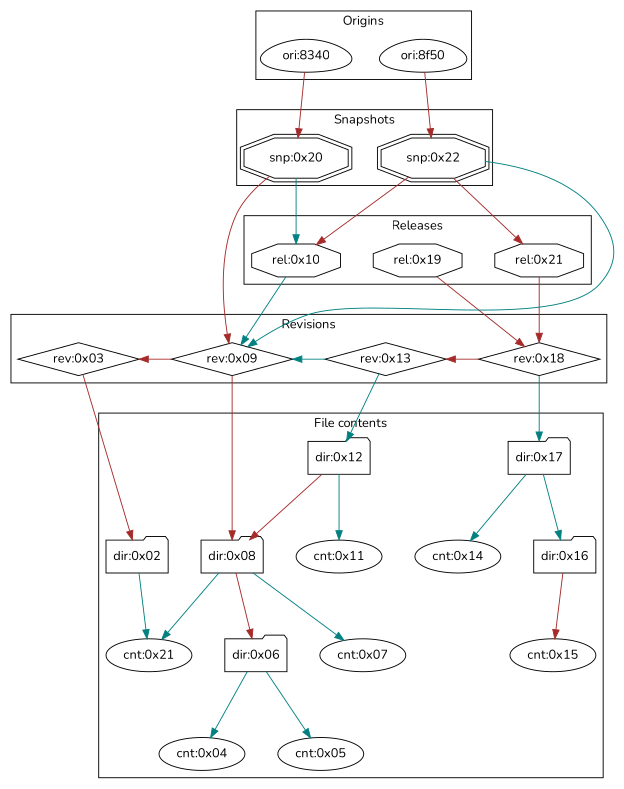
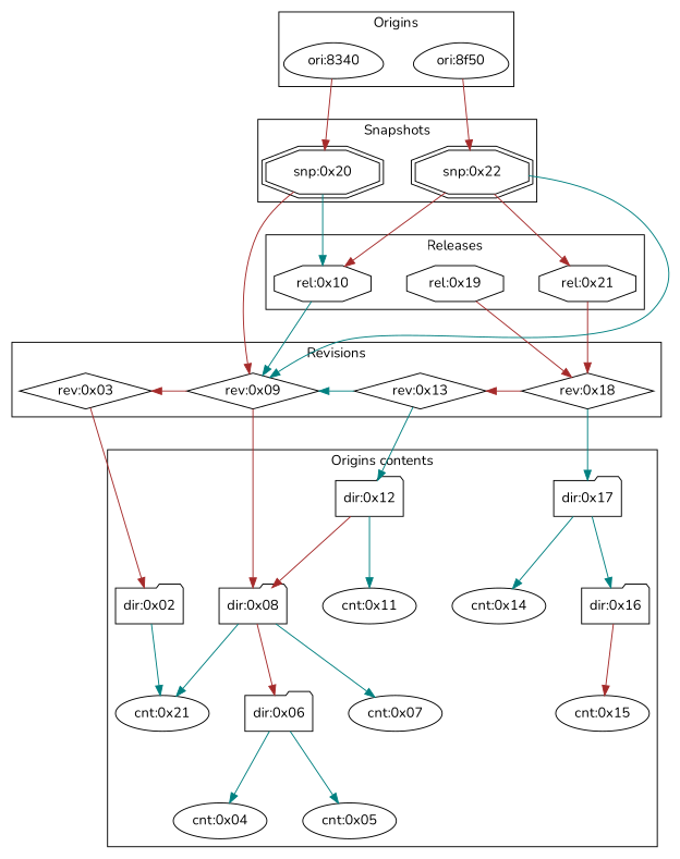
  digraph {
    fontname=Nunito
    nodesep=0.5
    ranksep=1
    node [fontname=Nunito]
    edge [color=teal fontname=Nunito]
    n1 [label="cnt:0x21"]
    n2 [label="cnt:0x04"]
    n3 [label="cnt:0x05"]
    n4 [label="cnt:0x07"]
    n5 [label="cnt:0x11"]
    n6 [label="cnt:0x14"]
    n7 [label="cnt:0x15"]
    n8 [label="dir:0x02" shape=folder]
    n9 [label="dir:0x06" shape=folder]
    n10 [label="dir:0x08" shape=folder]
    n11 [label="dir:0x12" shape=folder]
    n12 [label="dir:0x16" shape=folder]
    n13 [label="dir:0x17" shape=folder]
    n14 [label="rev:0x03" shape=diamond]
    n15 [label="rev:0x09" shape=diamond]
    n16 [label="rev:0x13" shape=diamond]
    n17 [label="rev:0x18" shape=diamond]
    n18 [label="rel:0x10" shape=octagon]
    n19 [label="rel:0x19" shape=octagon]
    n20 [label="rel:0x21" shape=octagon]
    n21 [label="snp:0x20" shape=doubleoctagon]
    n22 [label="snp:0x22" shape=doubleoctagon]
    n23 [label="ori:8340" shape=egg]
    n24 [label="ori:8f50" shape=egg]
    subgraph sub_1 {
      n1
      n2
      n3
      n4
      n5
      n6
      n7
    }
    subgraph cluster_2 {
-     label="File contents"
+     label="Origins contents"
      n1
      n2
      n3
      n4
      n5
      n6
      n7
      n8
      n9
      n10
      n11
      n12
      n13
    }
    subgraph cluster_3 {
      label=Revisions
      n14
      n15
      n16
      n17
    }
    subgraph cluster_4 {
      label=Releases
      n18
      n19
      n20
    }
    subgraph cluster_5 {
      label=Snapshots
      n21
      n22
    }
    subgraph cluster_6 {
      label=Origins
      n23
      n24
    }
    n8 -> n1
    n9 -> n2
    n9 -> n3
    n10 -> n1
    n10 -> n4
    n10 -> n9 [color=brown]
    n11 -> n5
    n11 -> n10 [color=brown]
    n12 -> n7 [color=brown]
    n13 -> n6
    n13 -> n12
    n14 -> n8 [color=brown]
    n15 -> n10 [color=brown]
    n15 -> n14 [color=brown constraint=false]
    n16 -> n11
    n16 -> n15 [constraint=false]
    n17 -> n13
    n17 -> n16 [color=brown constraint=false]
    n18 -> n15
    n19 -> n17 [color=brown]
    n20 -> n17 [color=brown]
    n21 -> n15 [color=brown]
    n21 -> n18
    n22 -> n15
    n22 -> n18 [color=brown]
    n22 -> n20 [color=brown]
    n23 -> n21 [color=brown]
    n24 -> n22 [color=brown]
  }
